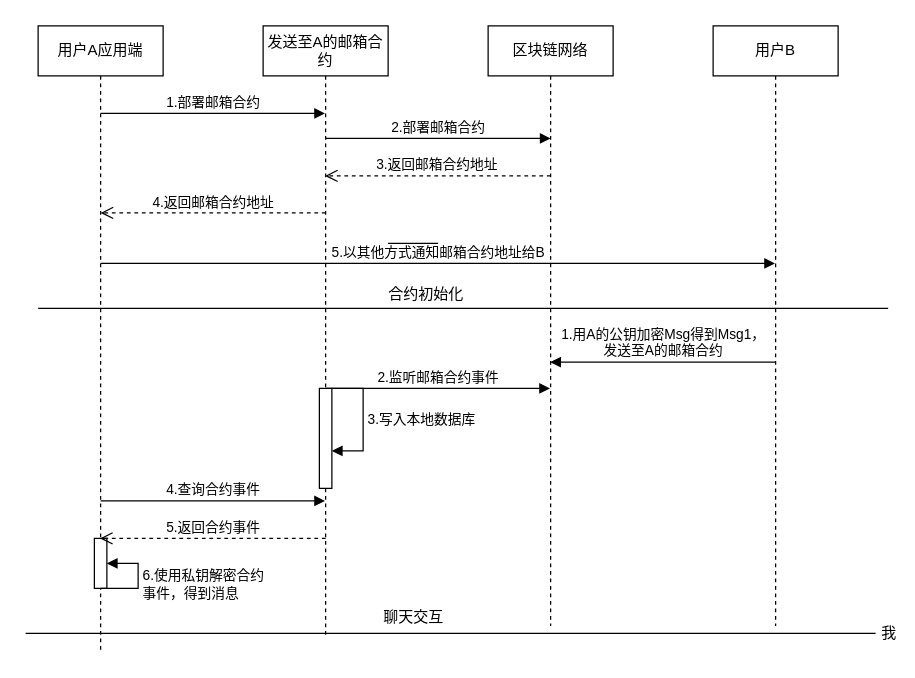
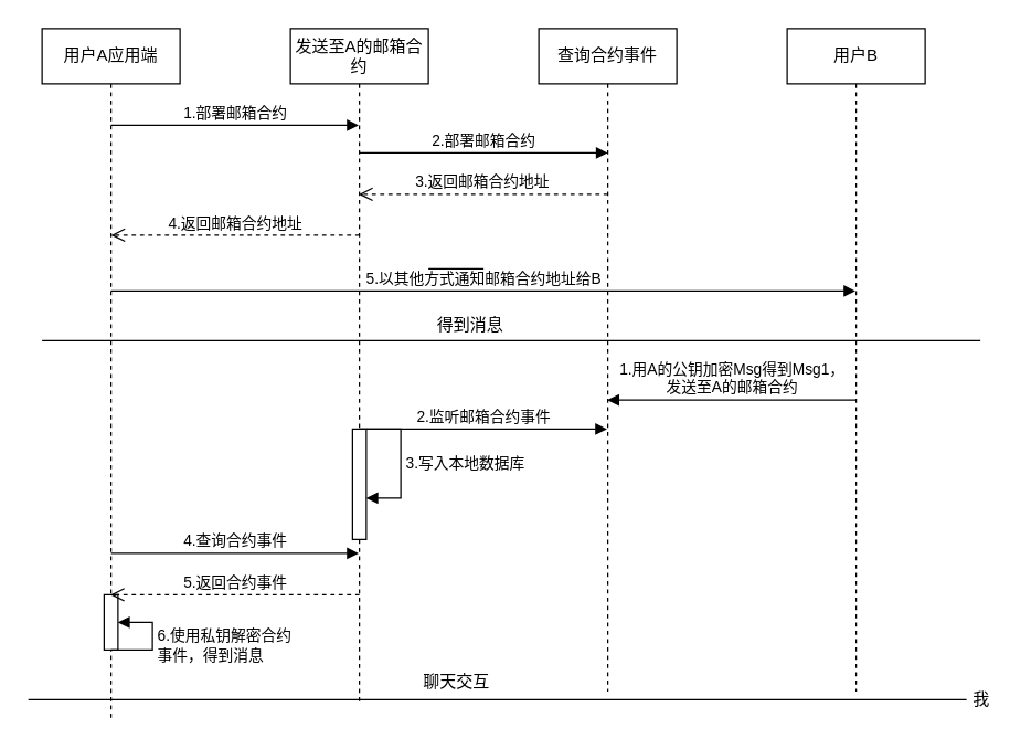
  <mxCell id="0" />
  <mxCell id="1" parent="0" />
  <mxCell id="2" value="用户A应用端" style="shape=umlLifeline;perimeter=lifelinePerimeter;whiteSpace=wrap;html=1;container=1;dropTarget=0;collapsible=0;recursiveResize=0;outlineConnect=0;portConstraint=eastwest;newEdgeStyle={&quot;curved&quot;:0,&quot;rounded&quot;:0};" vertex="1" parent="1"><mxGeometry x="30" y="20" width="100" height="500" as="geometry" /></mxCell>
  <mxCell id="3" value="" style="html=1;points=[[0,0,0,0,5],[0,1,0,0,-5],[1,0,0,0,5],[1,1,0,0,-5]];perimeter=orthogonalPerimeter;outlineConnect=0;targetShapes=umlLifeline;portConstraint=eastwest;newEdgeStyle={&quot;curved&quot;:0,&quot;rounded&quot;:0};" vertex="1" parent="2"><mxGeometry x="45" y="410" width="10" height="40" as="geometry" /></mxCell>
  <mxCell id="4" value="6.使用私钥解密合约&lt;br&gt;事件，得到消息" style="html=1;align=left;spacingLeft=2;endArrow=block;rounded=0;edgeStyle=orthogonalEdgeStyle;curved=0;rounded=0;" edge="1" target="3" parent="2"><mxGeometry relative="1" as="geometry"><mxPoint x="60" y="450" as="sourcePoint" /><Array as="points"><mxPoint x="50" y="450" /><mxPoint x="80" y="450" /><mxPoint x="80" y="420" /></Array><mxPoint as="offset" /></mxGeometry></mxCell>
  <mxCell id="5" value="发送至A的邮箱合约" style="shape=umlLifeline;perimeter=lifelinePerimeter;whiteSpace=wrap;html=1;container=1;dropTarget=0;collapsible=0;recursiveResize=0;outlineConnect=0;portConstraint=eastwest;newEdgeStyle={&quot;curved&quot;:0,&quot;rounded&quot;:0};" vertex="1" parent="1"><mxGeometry x="210" y="20" width="100" height="490" as="geometry" /></mxCell>
  <mxCell id="6" value="" style="html=1;points=[[0,0,0,0,5],[0,1,0,0,-5],[1,0,0,0,5],[1,1,0,0,-5]];perimeter=orthogonalPerimeter;outlineConnect=0;targetShapes=umlLifeline;portConstraint=eastwest;newEdgeStyle={&quot;curved&quot;:0,&quot;rounded&quot;:0};" vertex="1" parent="5"><mxGeometry x="45" y="290" width="10" height="80" as="geometry" /></mxCell>
  <mxCell id="7" value="3.写入本地数据库" style="html=1;align=left;spacingLeft=2;endArrow=block;rounded=0;edgeStyle=orthogonalEdgeStyle;curved=0;rounded=0;" edge="1" target="6" parent="5" source="6"><mxGeometry x="-0.002" relative="1" as="geometry"><mxPoint x="60" y="310" as="sourcePoint" /><Array as="points"><mxPoint x="80" y="290" /><mxPoint x="80" y="340" /></Array><mxPoint as="offset" /></mxGeometry></mxCell>
- <mxCell id="8" value="区块链网络" style="shape=umlLifeline;perimeter=lifelinePerimeter;whiteSpace=wrap;html=1;container=1;dropTarget=0;collapsible=0;recursiveResize=0;outlineConnect=0;portConstraint=eastwest;newEdgeStyle={&quot;curved&quot;:0,&quot;rounded&quot;:0};" vertex="1" parent="1"><mxGeometry x="390" y="20" width="100" height="480" as="geometry" /></mxCell>
+ <mxCell id="8" value="查询合约事件" style="shape=umlLifeline;perimeter=lifelinePerimeter;whiteSpace=wrap;html=1;container=1;dropTarget=0;collapsible=0;recursiveResize=0;outlineConnect=0;portConstraint=eastwest;newEdgeStyle={&quot;curved&quot;:0,&quot;rounded&quot;:0};" vertex="1" parent="1"><mxGeometry x="390" y="20" width="100" height="480" as="geometry" /></mxCell>
  <mxCell id="9" value="1.部署邮箱合约" style="html=1;verticalAlign=bottom;endArrow=block;curved=0;rounded=0;" edge="1" parent="1" target="5"><mxGeometry x="0.003" width="80" relative="1" as="geometry"><mxPoint x="80" y="90" as="sourcePoint" /><mxPoint x="160" y="90" as="targetPoint" /><mxPoint as="offset" /></mxGeometry></mxCell>
  <mxCell id="10" value="2.部署邮箱合约" style="html=1;verticalAlign=bottom;endArrow=block;curved=0;rounded=0;" edge="1" parent="1"><mxGeometry x="0.003" width="80" relative="1" as="geometry"><mxPoint x="260" y="110" as="sourcePoint" /><mxPoint x="440" y="110" as="targetPoint" /><mxPoint as="offset" /></mxGeometry></mxCell>
  <mxCell id="11" value="3.返回邮箱合约地址" style="html=1;verticalAlign=bottom;endArrow=open;dashed=1;endSize=8;curved=0;rounded=0;" edge="1" parent="1" target="5"><mxGeometry x="0.003" relative="1" as="geometry"><mxPoint x="440" y="140" as="sourcePoint" /><mxPoint x="360" y="140" as="targetPoint" /><mxPoint as="offset" /></mxGeometry></mxCell>
  <mxCell id="12" value="4.返回邮箱合约地址" style="html=1;verticalAlign=bottom;endArrow=open;dashed=1;endSize=8;curved=0;rounded=0;" edge="1" parent="1"><mxGeometry x="0.003" relative="1" as="geometry"><mxPoint x="260" y="169.6" as="sourcePoint" /><mxPoint x="80" y="169.6" as="targetPoint" /><mxPoint as="offset" /></mxGeometry></mxCell>
  <mxCell id="13" value="用户B" style="shape=umlLifeline;perimeter=lifelinePerimeter;whiteSpace=wrap;html=1;container=1;dropTarget=0;collapsible=0;recursiveResize=0;outlineConnect=0;portConstraint=eastwest;newEdgeStyle={&quot;curved&quot;:0,&quot;rounded&quot;:0};" vertex="1" parent="1"><mxGeometry x="570" y="20" width="100" height="480" as="geometry" /></mxCell>
  <mxCell id="14" value="5.以其他方式通知邮箱合约地址给B" style="html=1;verticalAlign=bottom;endArrow=block;curved=0;rounded=0;" edge="1" parent="1" target="13"><mxGeometry x="0.002" width="80" relative="1" as="geometry"><mxPoint x="80" y="210" as="sourcePoint" /><mxPoint x="260" y="210" as="targetPoint" /><mxPoint as="offset" /></mxGeometry></mxCell>
  <mxCell id="15" value="" style="line;strokeWidth=1;fillColor=none;align=left;verticalAlign=middle;spacingTop=-1;spacingLeft=3;spacingRight=3;rotatable=0;labelPosition=right;points=[];portConstraint=eastwest;strokeColor=inherit;" vertex="1" parent="1"><mxGeometry x="310" y="190" width="40" height="8" as="geometry" /></mxCell>
  <mxCell id="16" value="" style="line;strokeWidth=1;fillColor=none;align=left;verticalAlign=middle;spacingTop=-1;spacingLeft=3;spacingRight=3;rotatable=0;labelPosition=right;points=[];portConstraint=eastwest;strokeColor=inherit;" vertex="1" parent="1"><mxGeometry x="30" y="242" width="680" height="8" as="geometry" /></mxCell>
- <mxCell id="17" value="合约初始化" style="text;html=1;align=center;verticalAlign=middle;resizable=0;points=[];autosize=1;strokeColor=none;fillColor=none;" vertex="1" parent="1"><mxGeometry x="300" y="220" width="80" height="30" as="geometry" /></mxCell>
+ <mxCell id="17" value="得到消息" style="text;html=1;align=center;verticalAlign=middle;resizable=0;points=[];autosize=1;strokeColor=none;fillColor=none;" vertex="1" parent="1"><mxGeometry x="300" y="220" width="80" height="30" as="geometry" /></mxCell>
  <mxCell id="18" value="1.用A的公钥加密Msg得到Msg1，&lt;br&gt;发送至A的邮箱合约" style="html=1;verticalAlign=bottom;endArrow=block;curved=0;rounded=0;" edge="1" parent="1"><mxGeometry x="0.003" width="80" relative="1" as="geometry"><mxPoint x="620" y="289" as="sourcePoint" /><mxPoint x="439.7" y="289" as="targetPoint" /><mxPoint as="offset" /></mxGeometry></mxCell>
  <mxCell id="19" value="2.监听邮箱合约事件" style="html=1;verticalAlign=bottom;endArrow=block;curved=0;rounded=0;" edge="1" parent="1" target="8"><mxGeometry width="80" relative="1" as="geometry"><mxPoint x="260" y="310" as="sourcePoint" /><mxPoint x="340" y="310" as="targetPoint" /></mxGeometry></mxCell>
  <mxCell id="20" value="4.查询合约事件" style="html=1;verticalAlign=bottom;endArrow=block;curved=0;rounded=0;" edge="1" parent="1" target="5"><mxGeometry width="80" relative="1" as="geometry"><mxPoint x="80" y="400" as="sourcePoint" /><mxPoint x="160" y="400" as="targetPoint" /></mxGeometry></mxCell>
  <mxCell id="21" value="5.返回合约事件" style="html=1;verticalAlign=bottom;endArrow=open;dashed=1;endSize=8;curved=0;rounded=0;" edge="1" parent="1" target="2"><mxGeometry relative="1" as="geometry"><mxPoint x="260" y="430" as="sourcePoint" /><mxPoint x="180" y="430" as="targetPoint" /></mxGeometry></mxCell>
  <mxCell id="22" value="我" style="line;strokeWidth=1;fillColor=none;align=left;verticalAlign=middle;spacingTop=-1;spacingLeft=3;spacingRight=3;rotatable=0;labelPosition=right;points=[];portConstraint=eastwest;strokeColor=inherit;" vertex="1" parent="1"><mxGeometry x="20" y="502" width="680" height="8" as="geometry" /></mxCell>
  <mxCell id="23" value="聊天交互" style="text;html=1;align=center;verticalAlign=middle;resizable=0;points=[];autosize=1;strokeColor=none;fillColor=none;" vertex="1" parent="1"><mxGeometry x="295" y="478" width="70" height="30" as="geometry" /></mxCell>
